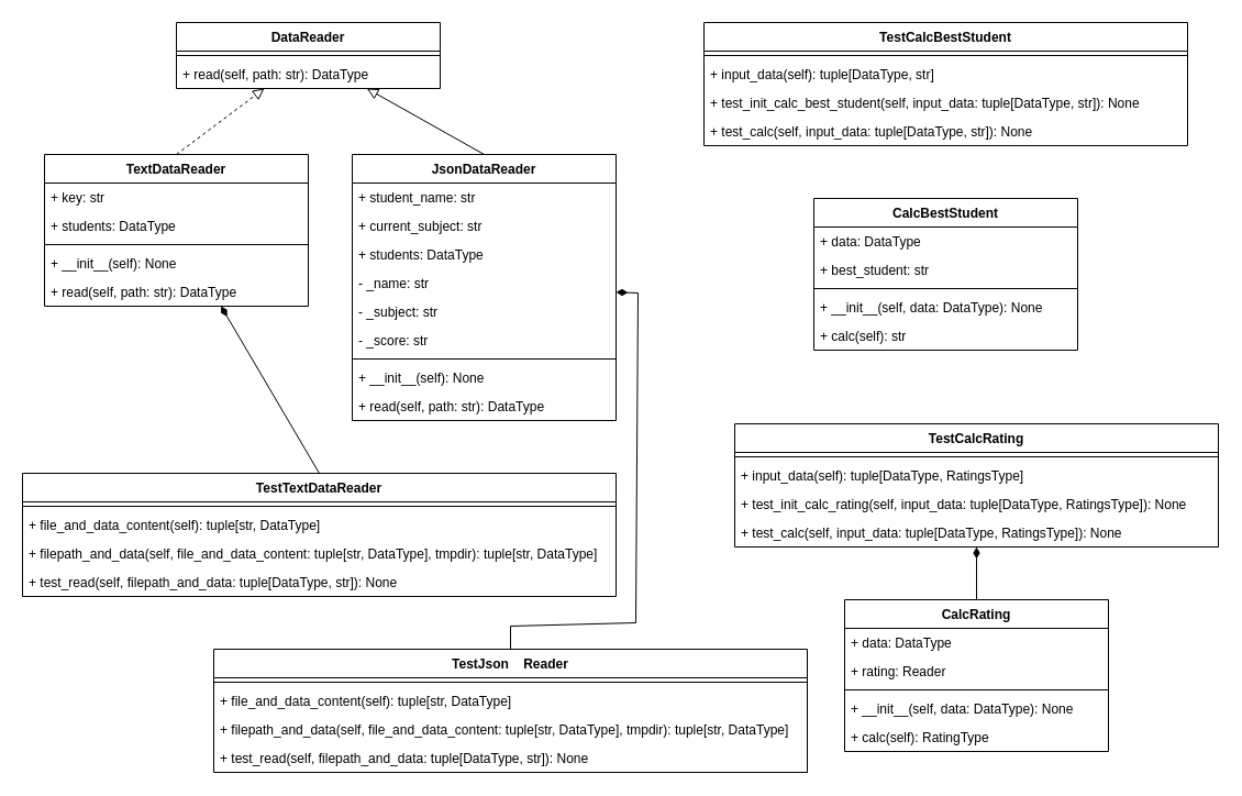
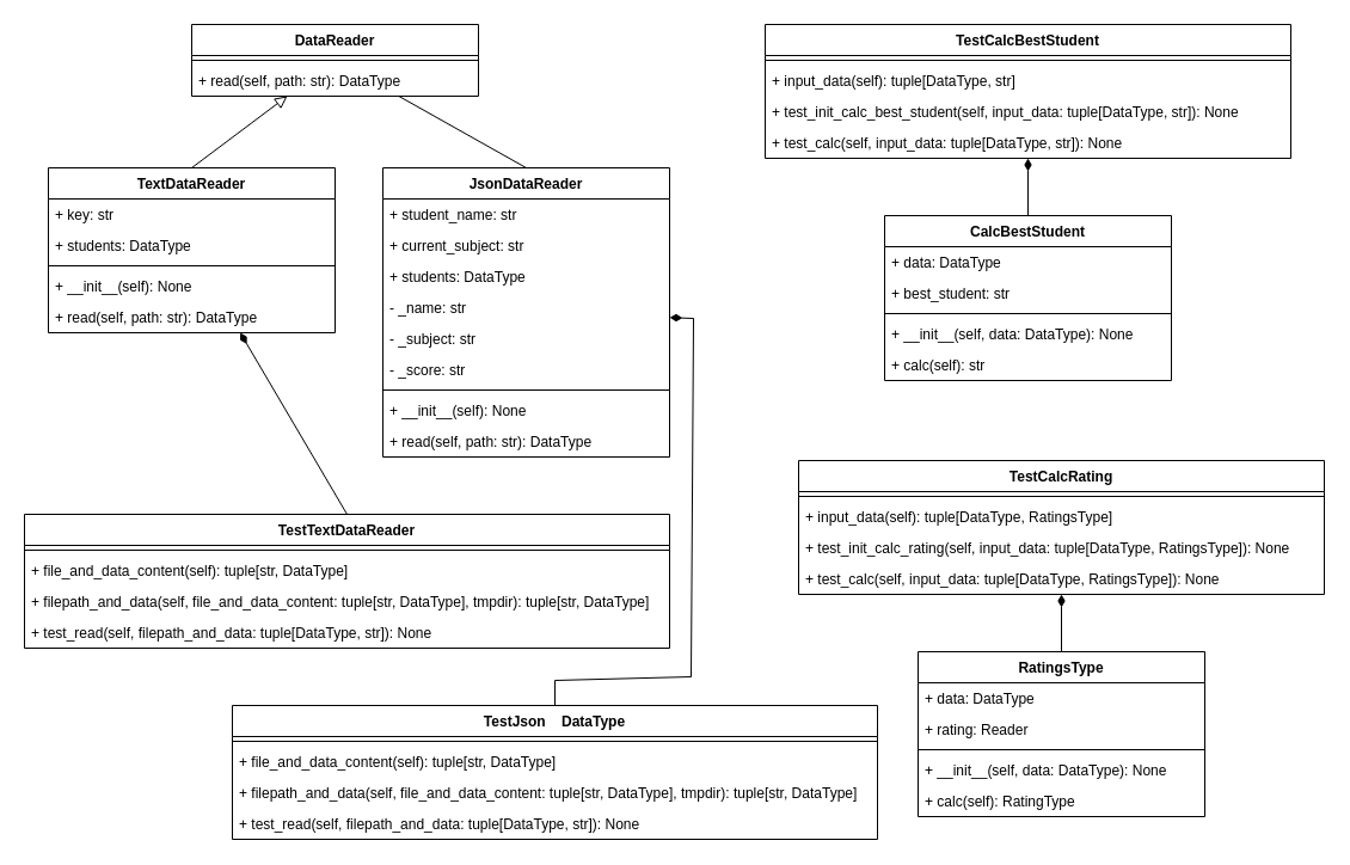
  <mxCell id="0" />
  <mxCell id="1" parent="0" />
  <mxCell id="2" value="CalcBestStudent" style="swimlane;fontStyle=1;align=center;verticalAlign=top;childLayout=stackLayout;horizontal=1;startSize=26;horizontalStack=0;resizeParent=1;resizeParentMax=0;resizeLast=0;collapsible=1;marginBottom=0;" parent="1" vertex="1"><mxGeometry x="740" y="180" width="240" height="138" as="geometry" /></mxCell>
  <mxCell id="3" value="+ data: DataType" style="text;strokeColor=none;fillColor=none;align=left;verticalAlign=top;spacingLeft=4;spacingRight=4;overflow=hidden;rotatable=0;points=[[0,0.5],[1,0.5]];portConstraint=eastwest;" parent="2" vertex="1"><mxGeometry y="26" width="240" height="26" as="geometry" /></mxCell>
  <mxCell id="4" value="+ best_student: str" style="text;strokeColor=none;fillColor=none;align=left;verticalAlign=top;spacingLeft=4;spacingRight=4;overflow=hidden;rotatable=0;points=[[0,0.5],[1,0.5]];portConstraint=eastwest;" parent="2" vertex="1"><mxGeometry y="52" width="240" height="26" as="geometry" /></mxCell>
  <mxCell id="5" value="" style="line;strokeWidth=1;fillColor=none;align=left;verticalAlign=middle;spacingTop=-1;spacingLeft=3;spacingRight=3;rotatable=0;labelPosition=right;points=[];portConstraint=eastwest;strokeColor=inherit;" parent="2" vertex="1"><mxGeometry y="78" width="240" height="8" as="geometry" /></mxCell>
  <mxCell id="6" value="+ __init__(self, data: DataType): None" style="text;strokeColor=none;fillColor=none;align=left;verticalAlign=top;spacingLeft=4;spacingRight=4;overflow=hidden;rotatable=0;points=[[0,0.5],[1,0.5]];portConstraint=eastwest;" parent="2" vertex="1"><mxGeometry y="86" width="240" height="26" as="geometry" /></mxCell>
  <mxCell id="7" value="+ calc(self): str" style="text;strokeColor=none;fillColor=none;align=left;verticalAlign=top;spacingLeft=4;spacingRight=4;overflow=hidden;rotatable=0;points=[[0,0.5],[1,0.5]];portConstraint=eastwest;" parent="2" vertex="1"><mxGeometry y="112" width="240" height="26" as="geometry" /></mxCell>
- <mxCell id="8" value="CalcRating" style="swimlane;fontStyle=1;align=center;verticalAlign=top;childLayout=stackLayout;horizontal=1;startSize=26;horizontalStack=0;resizeParent=1;resizeParentMax=0;resizeLast=0;collapsible=1;marginBottom=0;" parent="1" vertex="1"><mxGeometry x="768" y="545" width="240" height="138" as="geometry" /></mxCell>
+ <mxCell id="8" value="RatingsType" style="swimlane;fontStyle=1;align=center;verticalAlign=top;childLayout=stackLayout;horizontal=1;startSize=26;horizontalStack=0;resizeParent=1;resizeParentMax=0;resizeLast=0;collapsible=1;marginBottom=0;" parent="1" vertex="1"><mxGeometry x="768" y="545" width="240" height="138" as="geometry" /></mxCell>
  <mxCell id="9" value="+ data: DataType" style="text;strokeColor=none;fillColor=none;align=left;verticalAlign=top;spacingLeft=4;spacingRight=4;overflow=hidden;rotatable=0;points=[[0,0.5],[1,0.5]];portConstraint=eastwest;" parent="8" vertex="1"><mxGeometry y="26" width="240" height="26" as="geometry" /></mxCell>
  <mxCell id="10" value="+ rating: Reader" style="text;strokeColor=none;fillColor=none;align=left;verticalAlign=top;spacingLeft=4;spacingRight=4;overflow=hidden;rotatable=0;points=[[0,0.5],[1,0.5]];portConstraint=eastwest;" parent="8" vertex="1"><mxGeometry y="52" width="240" height="26" as="geometry" /></mxCell>
  <mxCell id="11" value="" style="line;strokeWidth=1;fillColor=none;align=left;verticalAlign=middle;spacingTop=-1;spacingLeft=3;spacingRight=3;rotatable=0;labelPosition=right;points=[];portConstraint=eastwest;strokeColor=inherit;" parent="8" vertex="1"><mxGeometry y="78" width="240" height="8" as="geometry" /></mxCell>
  <mxCell id="12" value="+ __init__(self, data: DataType): None" style="text;strokeColor=none;fillColor=none;align=left;verticalAlign=top;spacingLeft=4;spacingRight=4;overflow=hidden;rotatable=0;points=[[0,0.5],[1,0.5]];portConstraint=eastwest;" parent="8" vertex="1"><mxGeometry y="86" width="240" height="26" as="geometry" /></mxCell>
  <mxCell id="13" value="+ calc(self): RatingType" style="text;strokeColor=none;fillColor=none;align=left;verticalAlign=top;spacingLeft=4;spacingRight=4;overflow=hidden;rotatable=0;points=[[0,0.5],[1,0.5]];portConstraint=eastwest;" parent="8" vertex="1"><mxGeometry y="112" width="240" height="26" as="geometry" /></mxCell>
  <mxCell id="14" value="DataReader" style="swimlane;fontStyle=1;align=center;verticalAlign=top;childLayout=stackLayout;horizontal=1;startSize=26;horizontalStack=0;resizeParent=1;resizeParentMax=0;resizeLast=0;collapsible=1;marginBottom=0;" parent="1" vertex="1"><mxGeometry x="160" y="20" width="240" height="60" as="geometry" /></mxCell>
  <mxCell id="15" value="" style="line;strokeWidth=1;fillColor=none;align=left;verticalAlign=middle;spacingTop=-1;spacingLeft=3;spacingRight=3;rotatable=0;labelPosition=right;points=[];portConstraint=eastwest;strokeColor=inherit;" parent="14" vertex="1"><mxGeometry y="26" width="240" height="8" as="geometry" /></mxCell>
  <mxCell id="16" value="+ read(self, path: str): DataType" style="text;strokeColor=none;fillColor=none;align=left;verticalAlign=top;spacingLeft=4;spacingRight=4;overflow=hidden;rotatable=0;points=[[0,0.5],[1,0.5]];portConstraint=eastwest;" parent="14" vertex="1"><mxGeometry y="34" width="240" height="26" as="geometry" /></mxCell>
  <mxCell id="17" value="TextDataReader" style="swimlane;fontStyle=1;align=center;verticalAlign=top;childLayout=stackLayout;horizontal=1;startSize=26;horizontalStack=0;resizeParent=1;resizeParentMax=0;resizeLast=0;collapsible=1;marginBottom=0;" parent="1" vertex="1"><mxGeometry x="40" y="140" width="240" height="138" as="geometry" /></mxCell>
  <mxCell id="18" value="+ key: str" style="text;strokeColor=none;fillColor=none;align=left;verticalAlign=top;spacingLeft=4;spacingRight=4;overflow=hidden;rotatable=0;points=[[0,0.5],[1,0.5]];portConstraint=eastwest;" parent="17" vertex="1"><mxGeometry y="26" width="240" height="26" as="geometry" /></mxCell>
  <mxCell id="19" value="+ students: DataType" style="text;strokeColor=none;fillColor=none;align=left;verticalAlign=top;spacingLeft=4;spacingRight=4;overflow=hidden;rotatable=0;points=[[0,0.5],[1,0.5]];portConstraint=eastwest;" parent="17" vertex="1"><mxGeometry y="52" width="240" height="26" as="geometry" /></mxCell>
  <mxCell id="20" value="" style="line;strokeWidth=1;fillColor=none;align=left;verticalAlign=middle;spacingTop=-1;spacingLeft=3;spacingRight=3;rotatable=0;labelPosition=right;points=[];portConstraint=eastwest;strokeColor=inherit;" parent="17" vertex="1"><mxGeometry y="78" width="240" height="8" as="geometry" /></mxCell>
  <mxCell id="21" value="+ __init__(self): None" style="text;strokeColor=none;fillColor=none;align=left;verticalAlign=top;spacingLeft=4;spacingRight=4;overflow=hidden;rotatable=0;points=[[0,0.5],[1,0.5]];portConstraint=eastwest;" parent="17" vertex="1"><mxGeometry y="86" width="240" height="26" as="geometry" /></mxCell>
  <mxCell id="22" value="+ read(self, path: str): DataType" style="text;strokeColor=none;fillColor=none;align=left;verticalAlign=top;spacingLeft=4;spacingRight=4;overflow=hidden;rotatable=0;points=[[0,0.5],[1,0.5]];portConstraint=eastwest;" parent="17" vertex="1"><mxGeometry y="112" width="240" height="26" as="geometry" /></mxCell>
- <mxCell id="23" value="" style="endArrow=block;endSize=8;endFill=0;html=1;rounded=0;exitX=0.5;exitY=0;exitDx=0;exitDy=0;dashed=1;" parent="1" source="17" target="14" edge="1"><mxGeometry width="160" relative="1" as="geometry"><mxPoint x="440" y="160" as="sourcePoint" /><mxPoint x="600" y="160" as="targetPoint" /></mxGeometry></mxCell>
+ <mxCell id="23" value="" style="endArrow=block;endSize=8;endFill=0;html=1;rounded=0;exitX=0.5;exitY=0;exitDx=0;exitDy=0;" parent="1" source="17" target="14" edge="1"><mxGeometry width="160" relative="1" as="geometry"><mxPoint x="440" y="160" as="sourcePoint" /><mxPoint x="600" y="160" as="targetPoint" /></mxGeometry></mxCell>
  <mxCell id="24" value="JsonDataReader" style="swimlane;fontStyle=1;align=center;verticalAlign=top;childLayout=stackLayout;horizontal=1;startSize=26;horizontalStack=0;resizeParent=1;resizeParentMax=0;resizeLast=0;collapsible=1;marginBottom=0;" parent="1" vertex="1"><mxGeometry x="320" y="140" width="240" height="242" as="geometry" /></mxCell>
  <mxCell id="25" value="+ student_name: str" style="text;strokeColor=none;fillColor=none;align=left;verticalAlign=top;spacingLeft=4;spacingRight=4;overflow=hidden;rotatable=0;points=[[0,0.5],[1,0.5]];portConstraint=eastwest;" parent="24" vertex="1"><mxGeometry y="26" width="240" height="26" as="geometry" /></mxCell>
  <mxCell id="26" value="+ current_subject: str" style="text;strokeColor=none;fillColor=none;align=left;verticalAlign=top;spacingLeft=4;spacingRight=4;overflow=hidden;rotatable=0;points=[[0,0.5],[1,0.5]];portConstraint=eastwest;" parent="24" vertex="1"><mxGeometry y="52" width="240" height="26" as="geometry" /></mxCell>
  <mxCell id="27" value="+ students: DataType" style="text;strokeColor=none;fillColor=none;align=left;verticalAlign=top;spacingLeft=4;spacingRight=4;overflow=hidden;rotatable=0;points=[[0,0.5],[1,0.5]];portConstraint=eastwest;" parent="24" vertex="1"><mxGeometry y="78" width="240" height="26" as="geometry" /></mxCell>
  <mxCell id="28" value="- _name: str" style="text;strokeColor=none;fillColor=none;align=left;verticalAlign=top;spacingLeft=4;spacingRight=4;overflow=hidden;rotatable=0;points=[[0,0.5],[1,0.5]];portConstraint=eastwest;" parent="24" vertex="1"><mxGeometry y="104" width="240" height="26" as="geometry" /></mxCell>
  <mxCell id="29" value="- _subject: str" style="text;strokeColor=none;fillColor=none;align=left;verticalAlign=top;spacingLeft=4;spacingRight=4;overflow=hidden;rotatable=0;points=[[0,0.5],[1,0.5]];portConstraint=eastwest;" parent="24" vertex="1"><mxGeometry y="130" width="240" height="26" as="geometry" /></mxCell>
  <mxCell id="30" value="- _score: str" style="text;strokeColor=none;fillColor=none;align=left;verticalAlign=top;spacingLeft=4;spacingRight=4;overflow=hidden;rotatable=0;points=[[0,0.5],[1,0.5]];portConstraint=eastwest;" parent="24" vertex="1"><mxGeometry y="156" width="240" height="26" as="geometry" /></mxCell>
  <mxCell id="31" value="" style="line;strokeWidth=1;fillColor=none;align=left;verticalAlign=middle;spacingTop=-1;spacingLeft=3;spacingRight=3;rotatable=0;labelPosition=right;points=[];portConstraint=eastwest;strokeColor=inherit;" parent="24" vertex="1"><mxGeometry y="182" width="240" height="8" as="geometry" /></mxCell>
  <mxCell id="32" value="+ __init__(self): None" style="text;strokeColor=none;fillColor=none;align=left;verticalAlign=top;spacingLeft=4;spacingRight=4;overflow=hidden;rotatable=0;points=[[0,0.5],[1,0.5]];portConstraint=eastwest;" parent="24" vertex="1"><mxGeometry y="190" width="240" height="26" as="geometry" /></mxCell>
  <mxCell id="33" value="+ read(self, path: str): DataType" style="text;strokeColor=none;fillColor=none;align=left;verticalAlign=top;spacingLeft=4;spacingRight=4;overflow=hidden;rotatable=0;points=[[0,0.5],[1,0.5]];portConstraint=eastwest;" parent="24" vertex="1"><mxGeometry y="216" width="240" height="26" as="geometry" /></mxCell>
- <mxCell id="34" value="" style="endArrow=block;endSize=8;endFill=0;html=1;rounded=0;exitX=0.5;exitY=0;exitDx=0;exitDy=0;" parent="1" source="24" target="14" edge="1"><mxGeometry width="160" relative="1" as="geometry"><mxPoint x="290" y="150" as="sourcePoint" /><mxPoint x="290" y="90" as="targetPoint" /></mxGeometry></mxCell>
+ <mxCell id="34" value="" style="endArrow=none;endSize=8;endFill=0;html=1;rounded=0;exitX=0.5;exitY=0;exitDx=0;exitDy=0;" parent="1" source="24" target="14" edge="1"><mxGeometry width="160" relative="1" as="geometry"><mxPoint x="290" y="150" as="sourcePoint" /><mxPoint x="290" y="90" as="targetPoint" /></mxGeometry></mxCell>
  <mxCell id="35" value="TestCalcBestStudent" style="swimlane;fontStyle=1;align=center;verticalAlign=top;childLayout=stackLayout;horizontal=1;startSize=26;horizontalStack=0;resizeParent=1;resizeParentMax=0;resizeLast=0;collapsible=1;marginBottom=0;" parent="1" vertex="1"><mxGeometry x="640" y="20" width="440" height="112" as="geometry" /></mxCell>
  <mxCell id="36" value="" style="line;strokeWidth=1;fillColor=none;align=left;verticalAlign=middle;spacingTop=-1;spacingLeft=3;spacingRight=3;rotatable=0;labelPosition=right;points=[];portConstraint=eastwest;strokeColor=inherit;" parent="35" vertex="1"><mxGeometry y="26" width="440" height="8" as="geometry" /></mxCell>
  <mxCell id="37" value="+ input_data(self): tuple[DataType, str]" style="text;strokeColor=none;fillColor=none;align=left;verticalAlign=top;spacingLeft=4;spacingRight=4;overflow=hidden;rotatable=0;points=[[0,0.5],[1,0.5]];portConstraint=eastwest;" parent="35" vertex="1"><mxGeometry y="34" width="440" height="26" as="geometry" /></mxCell>
  <mxCell id="38" value="+ test_init_calc_best_student(self, input_data: tuple[DataType, str]): None" style="text;strokeColor=none;fillColor=none;align=left;verticalAlign=top;spacingLeft=4;spacingRight=4;overflow=hidden;rotatable=0;points=[[0,0.5],[1,0.5]];portConstraint=eastwest;" parent="35" vertex="1"><mxGeometry y="60" width="440" height="26" as="geometry" /></mxCell>
  <mxCell id="39" value="+ test_calc(self, input_data: tuple[DataType, str]): None" style="text;strokeColor=none;fillColor=none;align=left;verticalAlign=top;spacingLeft=4;spacingRight=4;overflow=hidden;rotatable=0;points=[[0,0.5],[1,0.5]];portConstraint=eastwest;" parent="35" vertex="1"><mxGeometry y="86" width="440" height="26" as="geometry" /></mxCell>
+ <mxCell id="40" value="" style="endArrow=diamondThin;endSize=8;endFill=1;html=1;rounded=0;exitX=0.5;exitY=0;exitDx=0;exitDy=0;" parent="1" source="2" target="35" edge="1"><mxGeometry width="160" relative="1" as="geometry"><mxPoint x="330" y="310" as="sourcePoint" /><mxPoint x="223.333" y="250" as="targetPoint" /></mxGeometry></mxCell>
  <mxCell id="41" value="TestCalcRating" style="swimlane;fontStyle=1;align=center;verticalAlign=top;childLayout=stackLayout;horizontal=1;startSize=26;horizontalStack=0;resizeParent=1;resizeParentMax=0;resizeLast=0;collapsible=1;marginBottom=0;" parent="1" vertex="1"><mxGeometry x="668" y="385" width="440" height="112" as="geometry" /></mxCell>
  <mxCell id="42" value="" style="line;strokeWidth=1;fillColor=none;align=left;verticalAlign=middle;spacingTop=-1;spacingLeft=3;spacingRight=3;rotatable=0;labelPosition=right;points=[];portConstraint=eastwest;strokeColor=inherit;" parent="41" vertex="1"><mxGeometry y="26" width="440" height="8" as="geometry" /></mxCell>
  <mxCell id="43" value="+ input_data(self): tuple[DataType, RatingsType]" style="text;strokeColor=none;fillColor=none;align=left;verticalAlign=top;spacingLeft=4;spacingRight=4;overflow=hidden;rotatable=0;points=[[0,0.5],[1,0.5]];portConstraint=eastwest;" parent="41" vertex="1"><mxGeometry y="34" width="440" height="26" as="geometry" /></mxCell>
  <mxCell id="44" value="+ test_init_calc_rating(self, input_data: tuple[DataType, RatingsType]): None" style="text;strokeColor=none;fillColor=none;align=left;verticalAlign=top;spacingLeft=4;spacingRight=4;overflow=hidden;rotatable=0;points=[[0,0.5],[1,0.5]];portConstraint=eastwest;" parent="41" vertex="1"><mxGeometry y="60" width="440" height="26" as="geometry" /></mxCell>
  <mxCell id="45" value="+ test_calc(self, input_data: tuple[DataType, RatingsType]): None" style="text;strokeColor=none;fillColor=none;align=left;verticalAlign=top;spacingLeft=4;spacingRight=4;overflow=hidden;rotatable=0;points=[[0,0.5],[1,0.5]];portConstraint=eastwest;" parent="41" vertex="1"><mxGeometry y="86" width="440" height="26" as="geometry" /></mxCell>
  <mxCell id="46" value="" style="endArrow=diamondThin;endSize=8;endFill=1;html=1;rounded=0;exitX=0.5;exitY=0;exitDx=0;exitDy=0;" parent="1" source="8" target="41" edge="1"><mxGeometry width="160" relative="1" as="geometry"><mxPoint x="418" y="555" as="sourcePoint" /><mxPoint x="418" y="507" as="targetPoint" /></mxGeometry></mxCell>
  <mxCell id="47" value="TestTextDataReader" style="swimlane;fontStyle=1;align=center;verticalAlign=top;childLayout=stackLayout;horizontal=1;startSize=26;horizontalStack=0;resizeParent=1;resizeParentMax=0;resizeLast=0;collapsible=1;marginBottom=0;" parent="1" vertex="1"><mxGeometry x="20" y="430" width="540" height="112" as="geometry" /></mxCell>
  <mxCell id="48" value="" style="line;strokeWidth=1;fillColor=none;align=left;verticalAlign=middle;spacingTop=-1;spacingLeft=3;spacingRight=3;rotatable=0;labelPosition=right;points=[];portConstraint=eastwest;strokeColor=inherit;" parent="47" vertex="1"><mxGeometry y="26" width="540" height="8" as="geometry" /></mxCell>
  <mxCell id="49" value="+ file_and_data_content(self): tuple[str, DataType]" style="text;strokeColor=none;fillColor=none;align=left;verticalAlign=top;spacingLeft=4;spacingRight=4;overflow=hidden;rotatable=0;points=[[0,0.5],[1,0.5]];portConstraint=eastwest;" parent="47" vertex="1"><mxGeometry y="34" width="540" height="26" as="geometry" /></mxCell>
  <mxCell id="50" value="+ filepath_and_data(self, file_and_data_content: tuple[str, DataType], tmpdir): tuple[str, DataType]" style="text;strokeColor=none;fillColor=none;align=left;verticalAlign=top;spacingLeft=4;spacingRight=4;overflow=hidden;rotatable=0;points=[[0,0.5],[1,0.5]];portConstraint=eastwest;" parent="47" vertex="1"><mxGeometry y="60" width="540" height="26" as="geometry" /></mxCell>
  <mxCell id="51" value="+ test_read(self, filepath_and_data: tuple[DataType, str]): None" style="text;strokeColor=none;fillColor=none;align=left;verticalAlign=top;spacingLeft=4;spacingRight=4;overflow=hidden;rotatable=0;points=[[0,0.5],[1,0.5]];portConstraint=eastwest;" parent="47" vertex="1"><mxGeometry y="86" width="540" height="26" as="geometry" /></mxCell>
  <mxCell id="52" value="" style="endArrow=diamondThin;endSize=8;endFill=1;html=1;rounded=0;exitX=0.5;exitY=0;exitDx=0;exitDy=0;" parent="1" source="47" target="17" edge="1"><mxGeometry width="160" relative="1" as="geometry"><mxPoint x="-20" y="366" as="sourcePoint" /><mxPoint x="140" y="109.07" as="targetPoint" /></mxGeometry></mxCell>
- <mxCell id="53" value="TestJson    Reader" style="swimlane;fontStyle=1;align=center;verticalAlign=top;childLayout=stackLayout;horizontal=1;startSize=26;horizontalStack=0;resizeParent=1;resizeParentMax=0;resizeLast=0;collapsible=1;marginBottom=0;" parent="1" vertex="1"><mxGeometry x="194" y="590" width="540" height="112" as="geometry" /></mxCell>
+ <mxCell id="53" value="TestJson    DataType" style="swimlane;fontStyle=1;align=center;verticalAlign=top;childLayout=stackLayout;horizontal=1;startSize=26;horizontalStack=0;resizeParent=1;resizeParentMax=0;resizeLast=0;collapsible=1;marginBottom=0;" parent="1" vertex="1"><mxGeometry x="194" y="590" width="540" height="112" as="geometry" /></mxCell>
  <mxCell id="54" value="" style="line;strokeWidth=1;fillColor=none;align=left;verticalAlign=middle;spacingTop=-1;spacingLeft=3;spacingRight=3;rotatable=0;labelPosition=right;points=[];portConstraint=eastwest;strokeColor=inherit;" parent="53" vertex="1"><mxGeometry y="26" width="540" height="8" as="geometry" /></mxCell>
  <mxCell id="55" value="+ file_and_data_content(self): tuple[str, DataType]" style="text;strokeColor=none;fillColor=none;align=left;verticalAlign=top;spacingLeft=4;spacingRight=4;overflow=hidden;rotatable=0;points=[[0,0.5],[1,0.5]];portConstraint=eastwest;" parent="53" vertex="1"><mxGeometry y="34" width="540" height="26" as="geometry" /></mxCell>
  <mxCell id="56" value="+ filepath_and_data(self, file_and_data_content: tuple[str, DataType], tmpdir): tuple[str, DataType]" style="text;strokeColor=none;fillColor=none;align=left;verticalAlign=top;spacingLeft=4;spacingRight=4;overflow=hidden;rotatable=0;points=[[0,0.5],[1,0.5]];portConstraint=eastwest;" parent="53" vertex="1"><mxGeometry y="60" width="540" height="26" as="geometry" /></mxCell>
  <mxCell id="57" value="+ test_read(self, filepath_and_data: tuple[DataType, str]): None" style="text;strokeColor=none;fillColor=none;align=left;verticalAlign=top;spacingLeft=4;spacingRight=4;overflow=hidden;rotatable=0;points=[[0,0.5],[1,0.5]];portConstraint=eastwest;" parent="53" vertex="1"><mxGeometry y="86" width="540" height="26" as="geometry" /></mxCell>
  <mxCell id="58" value="" style="endArrow=diamondThin;endSize=8;endFill=1;html=1;rounded=0;exitX=0.5;exitY=0;exitDx=0;exitDy=0;" parent="1" source="53" target="24" edge="1"><mxGeometry width="160" relative="1" as="geometry"><mxPoint x="-40" y="430" as="sourcePoint" /><mxPoint x="101.327" y="288" as="targetPoint" /><Array as="points"><mxPoint x="464" y="569" /><mxPoint x="578" y="566" /><mxPoint x="580" y="266" /></Array></mxGeometry></mxCell>
